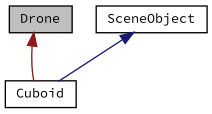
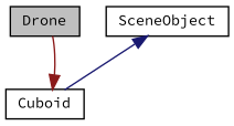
  digraph {
    fontname="Source Code Pro"
    node [color=black fillcolor=white fontname="Source Code Pro" fontsize=10 shape=record style=filled]
    edge [dir=back fontname="Source Code Pro" fontsize=10 labelfontname=Helvetica labelfontsize=10 style=solid]
    n1 [fillcolor=grey75 fontcolor=black height=0.2 label=Drone width=0.4]
    n2 [height=0.2 label=SceneObject width=0.4]
    n3 [height=0.2 label=Cuboid width=0.4]
    n2 -> n3 [color=midnightblue]
-   n1 -> n3 [color=firebrick4]
+   n3 -> n1 [color=firebrick4]
  }
